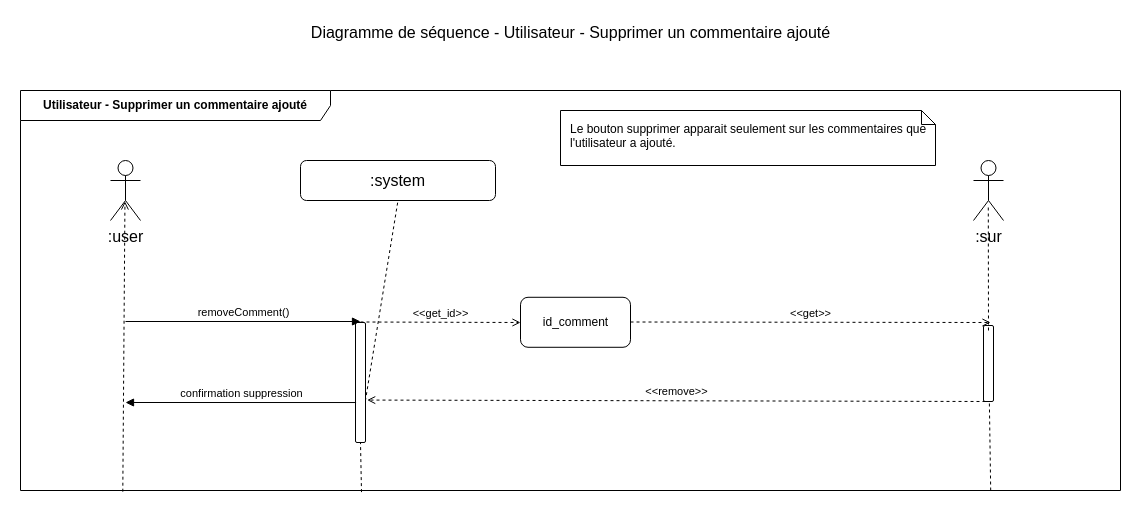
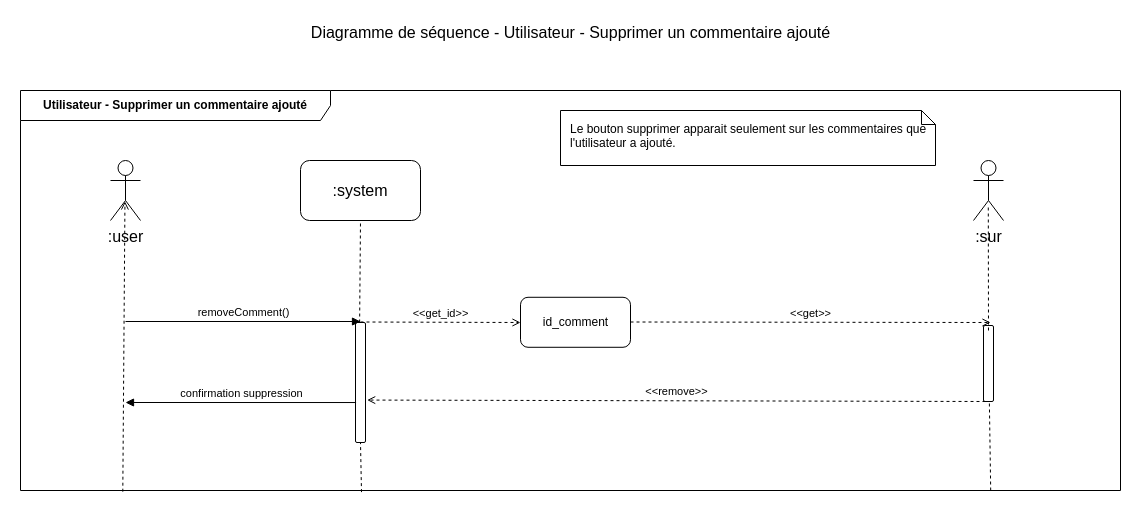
  <mxCell id="0" />
  <mxCell id="1" parent="0" />
  <mxCell id="2" value="Utilisateur - Supprimer un commentaire ajouté" style="shape=umlFrame;whiteSpace=wrap;html=1;width=310;height=30;fontStyle=1;labelBackgroundColor=#ffffff;labelBorderColor=none;gradientColor=none;swimlaneFillColor=none;shadow=0;strokeColor=#000000;" vertex="1" parent="1"><mxGeometry x="20" y="90" width="1100" height="400" as="geometry" /></mxCell>
  <mxCell id="3" value="Diagramme de séquence - Utilisateur - Supprimer un commentaire ajouté" style="text;html=1;resizable=0;points=[];autosize=1;align=center;verticalAlign=top;spacingTop=-4;fontSize=16;" vertex="1" parent="1"><mxGeometry x="305" y="20" width="530" height="20" as="geometry" /></mxCell>
  <mxCell id="4" value=":user" style="shape=umlActor;verticalLabelPosition=bottom;labelBackgroundColor=#ffffff;verticalAlign=top;html=1;shadow=0;strokeColor=#000000;gradientColor=none;fontSize=16;align=center;" vertex="1" parent="1"><mxGeometry x="110" y="160" width="30" height="60" as="geometry" /></mxCell>
- <mxCell id="5" value=":system" style="rounded=1;whiteSpace=wrap;html=1;shadow=0;labelBackgroundColor=#ffffff;strokeColor=#000000;gradientColor=none;fontSize=16;align=center;" vertex="1" parent="1"><mxGeometry x="300" y="160" width="195" height="40" as="geometry" /></mxCell>
+ <mxCell id="5" value=":system" style="rounded=1;whiteSpace=wrap;html=1;shadow=0;labelBackgroundColor=#ffffff;strokeColor=#000000;gradientColor=none;fontSize=16;align=center;" vertex="1" parent="1"><mxGeometry x="300" y="160" width="120" height="60" as="geometry" /></mxCell>
  <mxCell id="6" value="" style="endArrow=open;dashed=1;html=1;fontSize=16;entryX=0.482;entryY=0.683;entryDx=0;entryDy=0;entryPerimeter=0;exitX=0.093;exitY=1.003;exitDx=0;exitDy=0;exitPerimeter=0;" edge="1" parent="1" source="2" target="4"><mxGeometry width="50" height="50" relative="1" as="geometry"><mxPoint x="124" y="562" as="sourcePoint" /><mxPoint x="70" y="580" as="targetPoint" /></mxGeometry></mxCell>
  <mxCell id="7" value="" style="endArrow=none;dashed=1;html=1;fontSize=16;entryX=0.5;entryY=1;entryDx=0;entryDy=0;exitX=0.31;exitY=1;exitDx=0;exitDy=0;exitPerimeter=0;" edge="1" parent="1" source="11" target="5"><mxGeometry width="50" height="50" relative="1" as="geometry"><mxPoint x="131.2" y="612.88" as="sourcePoint" /><mxPoint x="360" y="261" as="targetPoint" /></mxGeometry></mxCell>
  <mxCell id="8" value=":sur" style="shape=umlActor;verticalLabelPosition=bottom;labelBackgroundColor=#ffffff;verticalAlign=top;html=1;shadow=0;strokeColor=#000000;gradientColor=none;fontSize=16;align=center;" vertex="1" parent="1"><mxGeometry x="973" y="160" width="30" height="60" as="geometry" /></mxCell>
  <mxCell id="9" value="id_comment" style="html=1;gradientColor=none;rounded=1;" vertex="1" parent="1"><mxGeometry x="520" y="296.794" width="110" height="50" as="geometry" /></mxCell>
  <mxCell id="10" value="&amp;lt;&amp;lt;get_id&amp;gt;&amp;gt;" style="html=1;verticalAlign=bottom;endArrow=open;fontSize=11;dashed=1;endFill=0;" edge="1" parent="1"><mxGeometry width="80" relative="1" as="geometry"><mxPoint x="360" y="321.5" as="sourcePoint" /><mxPoint x="520" y="322" as="targetPoint" /></mxGeometry></mxCell>
  <mxCell id="11" value="" style="html=1;points=[];perimeter=orthogonalPerimeter;rounded=1;gradientColor=none;" vertex="1" parent="1"><mxGeometry x="355" y="322" width="10" height="120" as="geometry" /></mxCell>
  <mxCell id="12" value="" style="endArrow=none;dashed=1;html=1;fontSize=16;entryX=0.5;entryY=1;entryDx=0;entryDy=0;exitX=0.31;exitY=1.004;exitDx=0;exitDy=0;exitPerimeter=0;" edge="1" parent="1" source="2" target="11"><mxGeometry width="50" height="50" relative="1" as="geometry"><mxPoint x="360" y="480" as="sourcePoint" /><mxPoint x="360" y="220" as="targetPoint" /></mxGeometry></mxCell>
  <mxCell id="13" value="removeComment()" style="html=1;verticalAlign=bottom;endArrow=block;fontSize=11;" edge="1" parent="1"><mxGeometry width="80" relative="1" as="geometry"><mxPoint x="125" y="321" as="sourcePoint" /><mxPoint x="360" y="321" as="targetPoint" /></mxGeometry></mxCell>
  <mxCell id="14" value="" style="endArrow=none;dashed=1;html=1;fontSize=16;entryX=0.556;entryY=0.739;entryDx=0;entryDy=0;entryPerimeter=0;exitX=0.882;exitY=1;exitDx=0;exitDy=0;exitPerimeter=0;" edge="1" parent="1" source="2" target="15"><mxGeometry width="50" height="50" relative="1" as="geometry"><mxPoint x="990.2" y="560" as="sourcePoint" /><mxPoint x="986.68" y="204.34" as="targetPoint" /></mxGeometry></mxCell>
  <mxCell id="15" value="" style="html=1;points=[];perimeter=orthogonalPerimeter;rounded=1;gradientColor=none;" vertex="1" parent="1"><mxGeometry x="983" y="325" width="10" height="76" as="geometry" /></mxCell>
  <mxCell id="16" value="&amp;lt;&amp;lt;get&amp;gt;&amp;gt;" style="html=1;verticalAlign=bottom;endArrow=open;fontSize=11;dashed=1;endFill=0;" edge="1" parent="1"><mxGeometry width="80" relative="1" as="geometry"><mxPoint x="630" y="321.5" as="sourcePoint" /><mxPoint x="990" y="322" as="targetPoint" /></mxGeometry></mxCell>
  <mxCell id="17" value="&amp;lt;&amp;lt;remove&amp;gt;&amp;gt;" style="html=1;verticalAlign=bottom;endArrow=open;fontSize=11;dashed=1;endFill=0;entryX=1.168;entryY=0.713;entryDx=0;entryDy=0;entryPerimeter=0;exitX=0.146;exitY=0.999;exitDx=0;exitDy=0;exitPerimeter=0;" edge="1" parent="1"><mxGeometry width="80" relative="1" as="geometry"><mxPoint x="985" y="401" as="sourcePoint" /><mxPoint x="366.68" y="399.56" as="targetPoint" /></mxGeometry></mxCell>
  <mxCell id="18" value="confirmation suppression" style="html=1;verticalAlign=bottom;endArrow=block;fontSize=11;exitX=0.057;exitY=0.667;exitDx=0;exitDy=0;exitPerimeter=0;" edge="1" parent="1" source="11"><mxGeometry width="80" relative="1" as="geometry"><mxPoint x="135" y="331" as="sourcePoint" /><mxPoint x="125" y="402" as="targetPoint" /></mxGeometry></mxCell>
  <mxCell id="19" value="" style="endArrow=none;dashed=1;html=1;fontSize=16;entryX=0.493;entryY=0.739;entryDx=0;entryDy=0;entryPerimeter=0;" edge="1" parent="1" target="8"><mxGeometry width="50" height="50" relative="1" as="geometry"><mxPoint x="988" y="330" as="sourcePoint" /><mxPoint x="370" y="230" as="targetPoint" /></mxGeometry></mxCell>
  <mxCell id="20" value="Le bouton supprimer apparait seulement sur les commentaires que l'utilisateur a ajouté." style="shape=note;whiteSpace=wrap;html=1;size=14;verticalAlign=top;align=left;spacingTop=5;rounded=1;gradientColor=none;spacingLeft=8;spacingRight=8;" vertex="1" parent="1"><mxGeometry x="560" y="110" width="375" height="55" as="geometry" /></mxCell>
